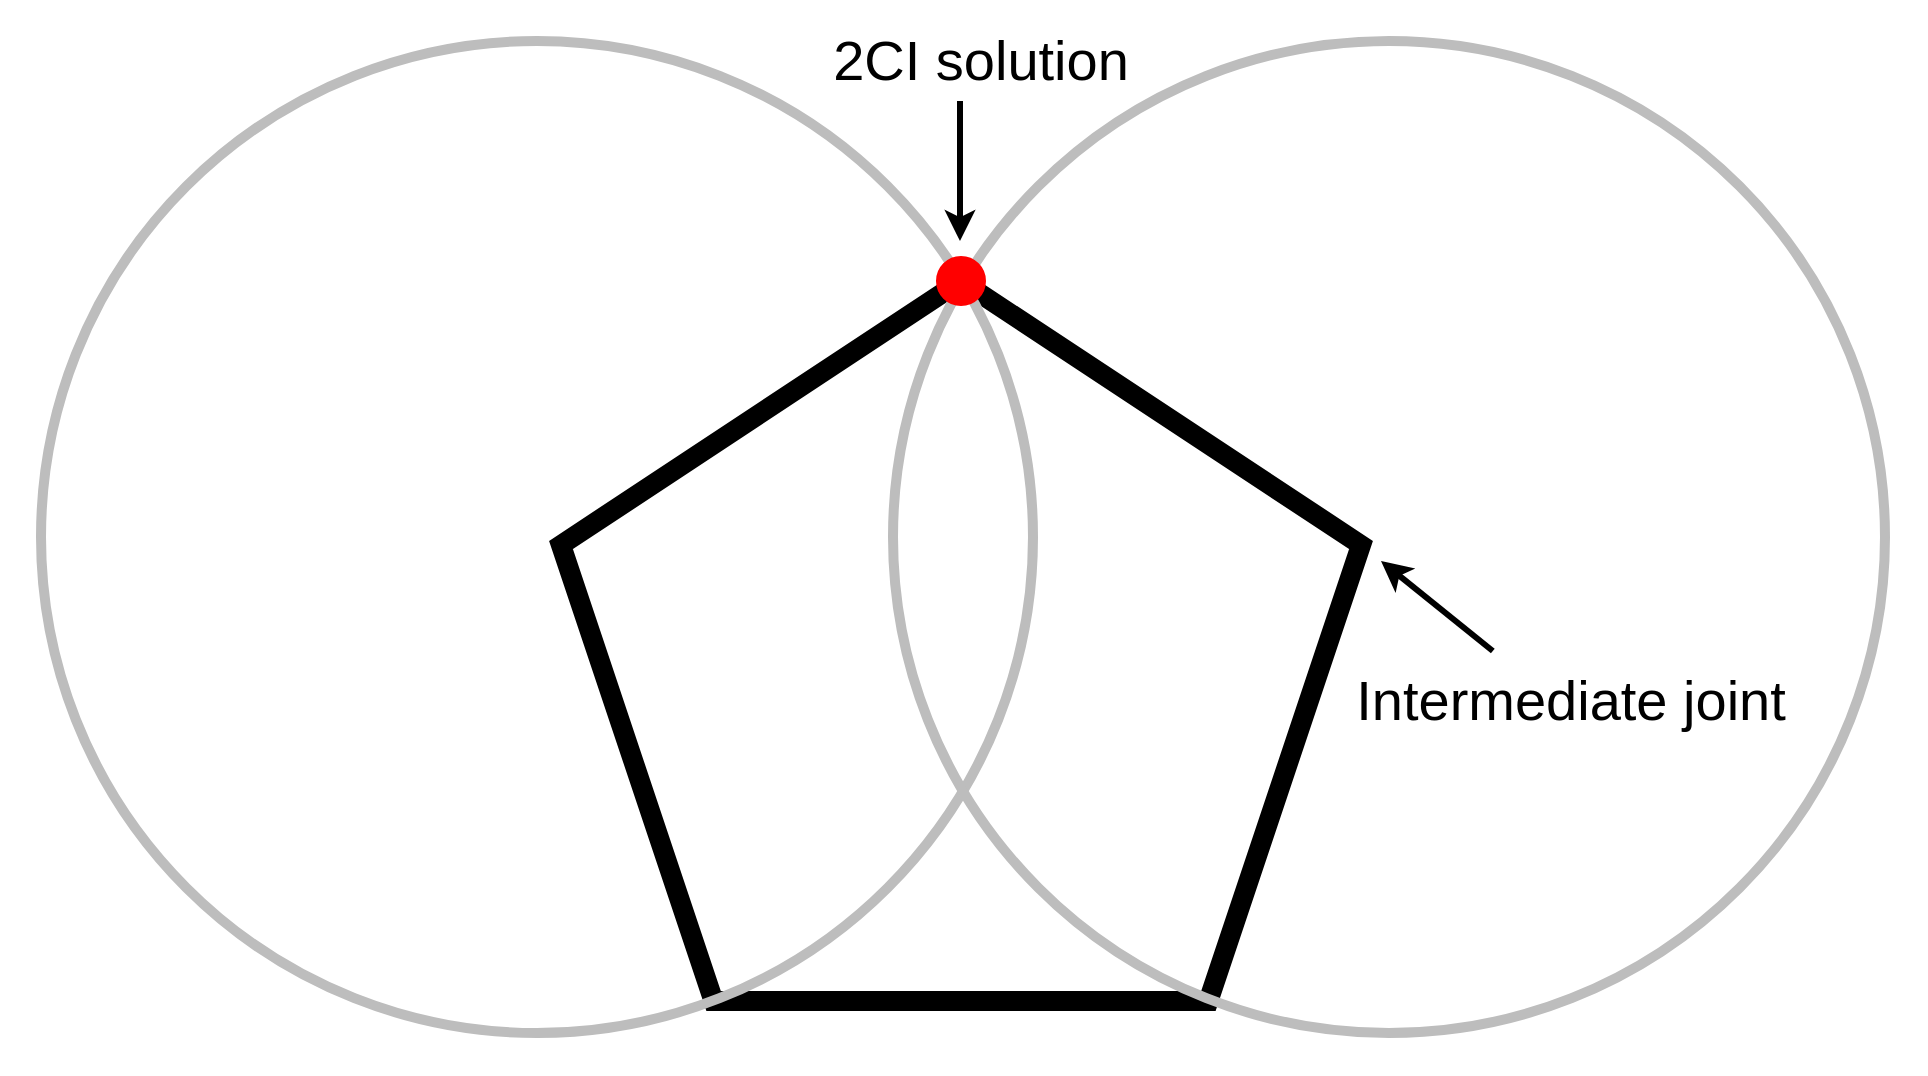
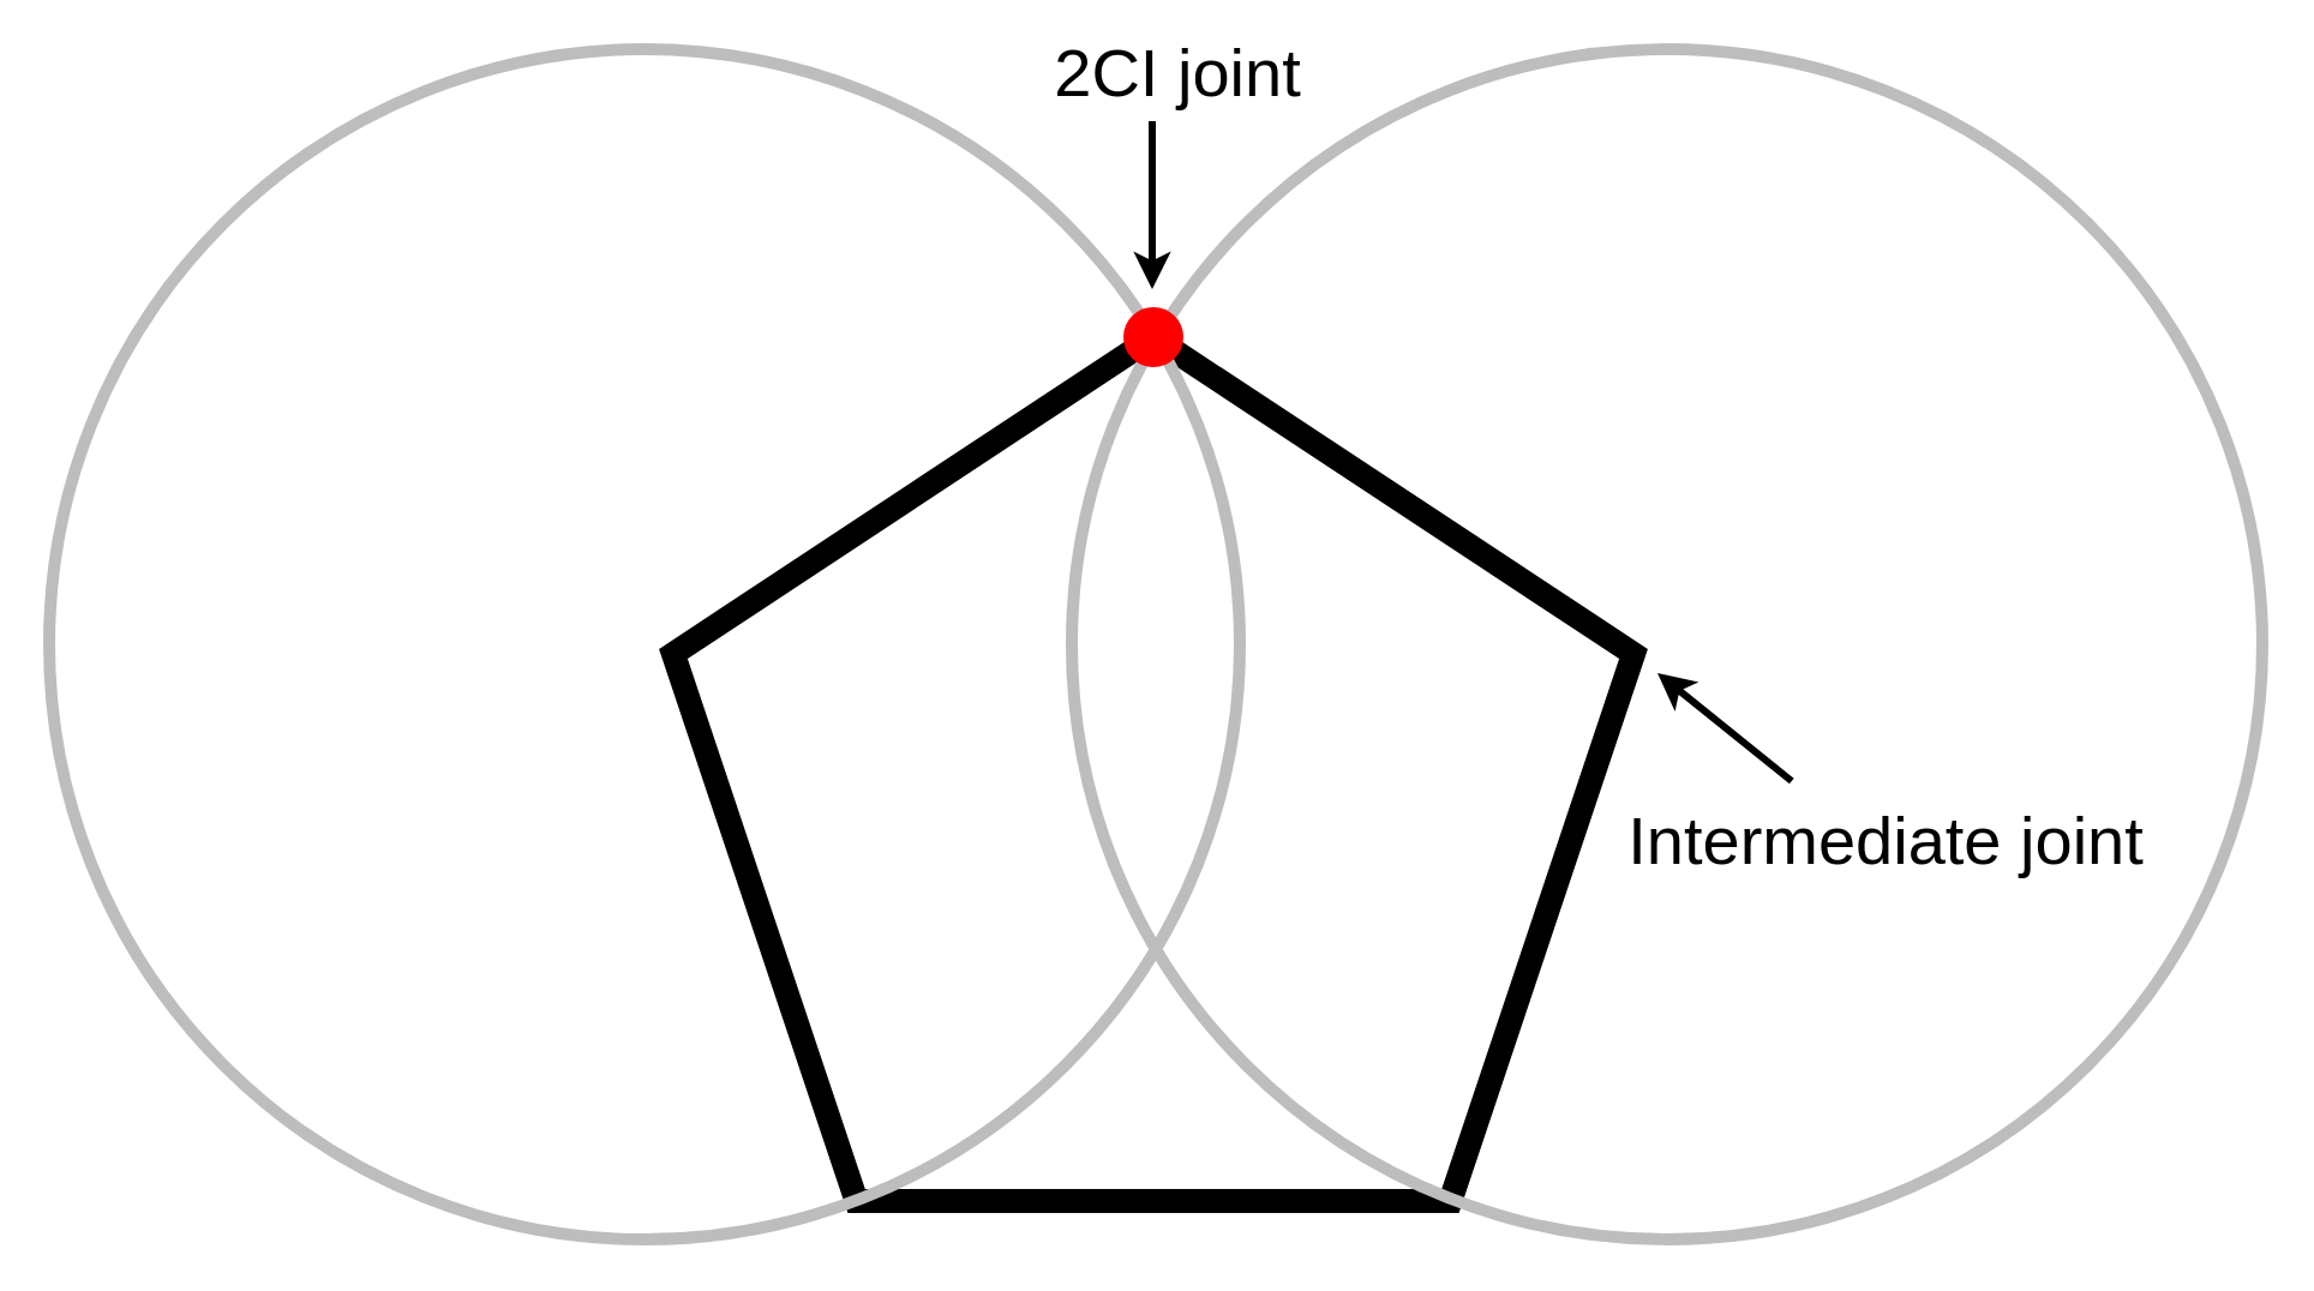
  <mxCell id="0" />
  <mxCell id="1" parent="0" />
  <mxCell id="2" value="" style="whiteSpace=wrap;html=1;shape=mxgraph.basic.pentagon;strokeWidth=10;" vertex="1" parent="1"><mxGeometry x="280" y="140" width="400" height="360" as="geometry" /></mxCell>
  <mxCell id="3" value="" style="ellipse;whiteSpace=wrap;html=1;aspect=fixed;strokeWidth=5;fillColor=none;strokeColor=#BDBDBD;" vertex="1" parent="1"><mxGeometry x="20" y="20" width="496" height="496" as="geometry" /></mxCell>
  <mxCell id="4" value="" style="ellipse;whiteSpace=wrap;html=1;aspect=fixed;strokeWidth=5;fillColor=none;strokeColor=#BDBDBD;" vertex="1" parent="1"><mxGeometry x="446" y="20" width="496" height="496" as="geometry" /></mxCell>
  <mxCell id="5" value="" style="ellipse;whiteSpace=wrap;html=1;aspect=fixed;strokeColor=#FF0000;strokeWidth=5;fillColor=#FF0000;" vertex="1" parent="1"><mxGeometry x="470" y="130" width="20" height="20" as="geometry" /></mxCell>
- <mxCell id="6" value="&lt;font style=&quot;font-size: 28px&quot;&gt;2CI solution&lt;/font&gt;" style="text;html=1;align=center;verticalAlign=middle;resizable=0;points=[];autosize=1;strokeColor=none;fillColor=none;" vertex="1" parent="1"><mxGeometry x="410" y="20" width="160" height="20" as="geometry" /></mxCell>
+ <mxCell id="6" value="&lt;font style=&quot;font-size: 28px&quot;&gt;2CI joint&lt;/font&gt;" style="text;html=1;align=center;verticalAlign=middle;resizable=0;points=[];autosize=1;strokeColor=none;fillColor=none;" vertex="1" parent="1"><mxGeometry x="410" y="20" width="160" height="20" as="geometry" /></mxCell>
  <mxCell id="7" value="" style="endArrow=classic;html=1;rounded=0;fontSize=28;strokeColor=#000000;strokeWidth=3;" edge="1" parent="1"><mxGeometry width="50" height="50" relative="1" as="geometry"><mxPoint x="479.5" y="50" as="sourcePoint" /><mxPoint x="479.5" y="120" as="targetPoint" /></mxGeometry></mxCell>
  <mxCell id="8" value="Intermediate joint" style="text;html=1;align=center;verticalAlign=middle;resizable=0;points=[];autosize=1;strokeColor=none;fillColor=none;fontSize=28;" vertex="1" parent="1"><mxGeometry x="670" y="330" width="230" height="40" as="geometry" /></mxCell>
  <mxCell id="9" value="" style="endArrow=classic;html=1;rounded=0;fontSize=28;strokeColor=#000000;strokeWidth=3;exitX=0.33;exitY=-0.125;exitDx=0;exitDy=0;exitPerimeter=0;" edge="1" parent="1" source="8"><mxGeometry width="50" height="50" relative="1" as="geometry"><mxPoint x="720" y="310" as="sourcePoint" /><mxPoint x="690" y="280" as="targetPoint" /></mxGeometry></mxCell>
